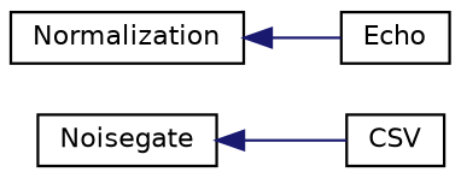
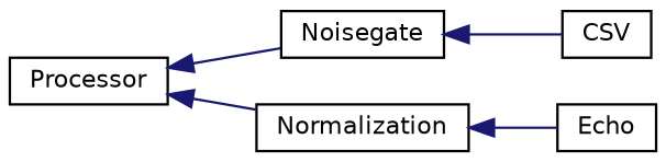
  digraph {
    rankdir=LR
    node [color=black fillcolor=white fontname=Helvetica fontsize=10 shape=record style=filled]
    edge [color=midnightblue dir=back fontname=Helvetica fontsize=10 labelfontname=Helvetica labelfontsize=10 style=solid]
+   n1 [height=0.2 label=Processor width=0.4]
    n2 [height=0.2 label=Noisegate width=0.4]
    n3 [height=0.2 label=Normalization width=0.4]
    n4 [height=0.2 label=CSV width=0.4]
    n5 [height=0.2 label=Echo width=0.4]
+   n1 -> n2
+   n1 -> n3
    n2 -> n4
    n3 -> n5
  }
